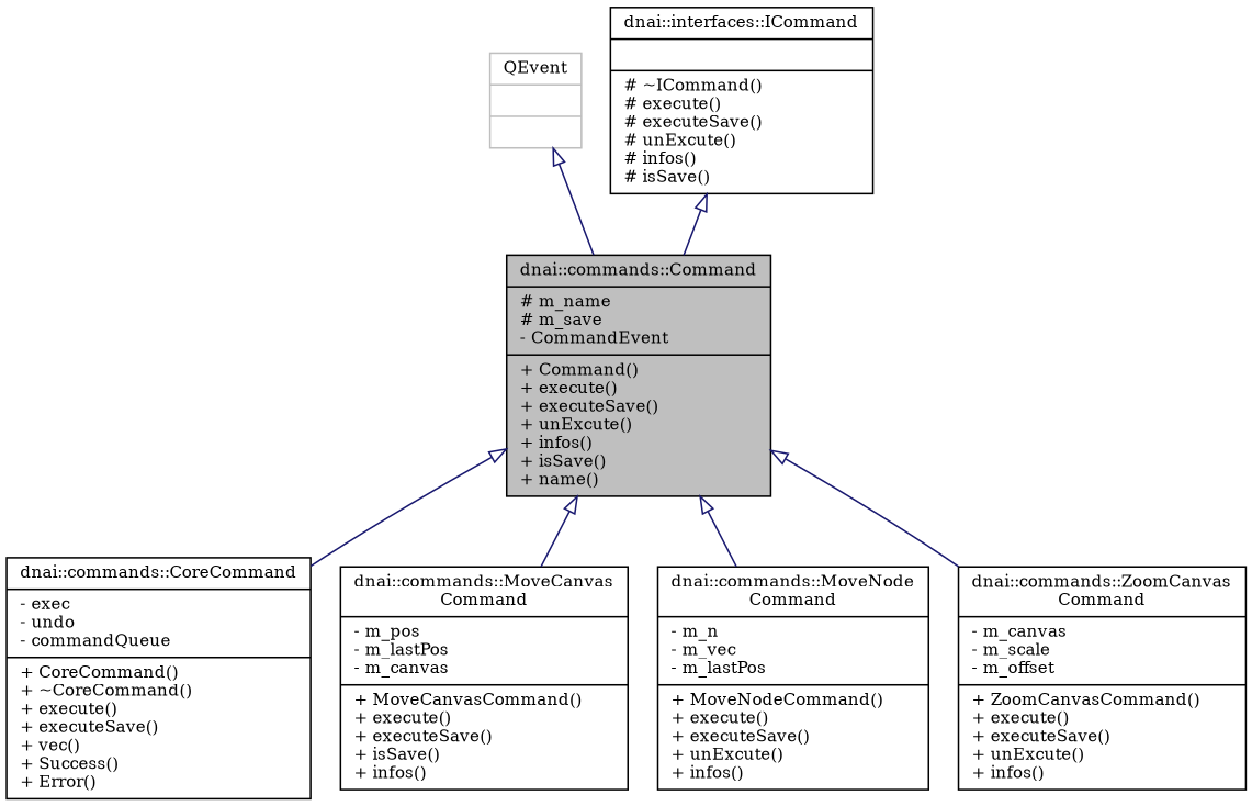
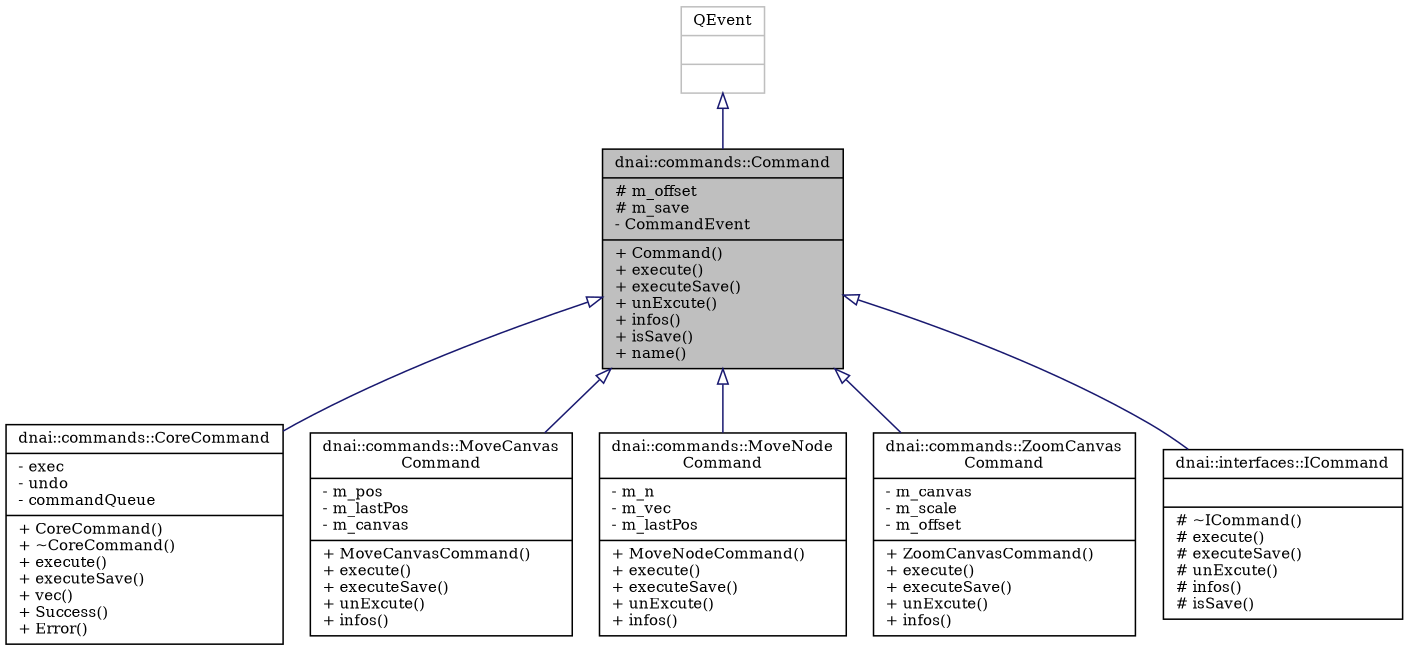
  digraph {
    fontname="DejaVu Serif"
    node [color=black fillcolor=white fontname="DejaVu Serif" fontsize=10 shape=record style=filled]
    edge [arrowtail=onormal color=midnightblue dir=back fontname="DejaVu Serif" fontsize=10 labelfontname=Helvetica labelfontsize=10 style=solid]
-   n1 [fillcolor=grey75 fontcolor=black height=0.2 label="{dnai::commands::Command\n|# m_name\l# m_save\l- CommandEvent\l|+ Command()\l+ execute()\l+ executeSave()\l+ unExcute()\l+ infos()\l+ isSave()\l+ name()\l}" width=0.4]
+   n1 [fillcolor=grey75 fontcolor=black height=0.2 label="{dnai::commands::Command\n|# m_offset\l# m_save\l- CommandEvent\l|+ Command()\l+ execute()\l+ executeSave()\l+ unExcute()\l+ infos()\l+ isSave()\l+ name()\l}" width=0.4]
    n2 [height=0.2 label="{dnai::commands::CoreCommand\n|- exec\l- undo\l- commandQueue\l|+ CoreCommand()\l+ ~CoreCommand()\l+ execute()\l+ executeSave()\l+ vec()\l+ Success()\l+ Error()\l}" width=0.4]
-   n3 [height=0.2 label="{dnai::commands::MoveCanvas\lCommand\n|- m_pos\l- m_lastPos\l- m_canvas\l|+ MoveCanvasCommand()\l+ execute()\l+ executeSave()\l+ isSave()\l+ infos()\l}" width=0.4]
+   n3 [height=0.2 label="{dnai::commands::MoveCanvas\lCommand\n|- m_pos\l- m_lastPos\l- m_canvas\l|+ MoveCanvasCommand()\l+ execute()\l+ executeSave()\l+ unExcute()\l+ infos()\l}" width=0.4]
    n4 [height=0.2 label="{dnai::commands::MoveNode\lCommand\n|- m_n\l- m_vec\l- m_lastPos\l|+ MoveNodeCommand()\l+ execute()\l+ executeSave()\l+ unExcute()\l+ infos()\l}" width=0.4]
    n5 [height=0.2 label="{dnai::commands::ZoomCanvas\lCommand\n|- m_canvas\l- m_scale\l- m_offset\l|+ ZoomCanvasCommand()\l+ execute()\l+ executeSave()\l+ unExcute()\l+ infos()\l}" width=0.4]
    n6 [color=grey75 height=0.2 label="{QEvent\n||}" width=0.4]
    n7 [height=0.2 label="{dnai::interfaces::ICommand\n||# ~ICommand()\l# execute()\l# executeSave()\l# unExcute()\l# infos()\l# isSave()\l}" width=0.4]
    n1 -> n2
    n1 -> n3
    n1 -> n4
    n1 -> n5
    n6 -> n1
-   n7 -> n1
+   n1 -> n7
  }
